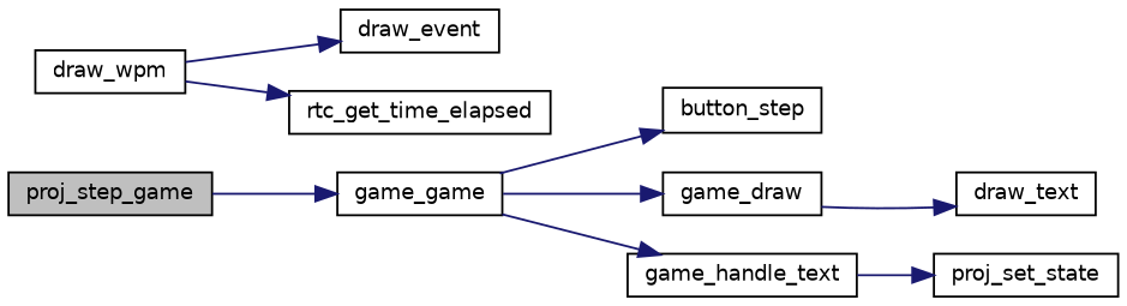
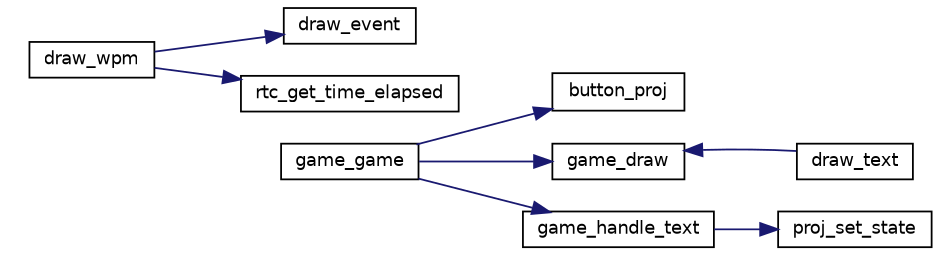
  digraph {
    rankdir=LR
    node [color=black fillcolor=white fontname=Helvetica fontsize=10 shape=record style=filled]
    edge [color=midnightblue fontname=Helvetica fontsize=10 labelfontname=Helvetica labelfontsize=10 style=solid]
-   n1 [fillcolor=grey75 fontcolor=black height=0.2 label=proj_step_game width=0.4]
    n2 [height=0.2 label=game_game width=0.4]
-   n3 [height=0.2 label=button_step width=0.4]
+   n3 [height=0.2 label=button_proj width=0.4]
    n4 [height=0.2 label=game_draw width=0.4]
    n5 [height=0.2 label=game_handle_text width=0.4]
    n6 [height=0.2 label=draw_text width=0.4]
    n7 [height=0.2 label=proj_set_state width=0.4]
    n8 [height=0.2 label=draw_wpm width=0.4]
    n9 [height=0.2 label=draw_event width=0.4]
    n10 [height=0.2 label=rtc_get_time_elapsed width=0.4]
-   n1 -> n2
    n2 -> n3
    n2 -> n4
    n2 -> n5
-   n4 -> n6
+   n6 -> n4
    n5 -> n7
    n8 -> n9
    n8 -> n10
  }
